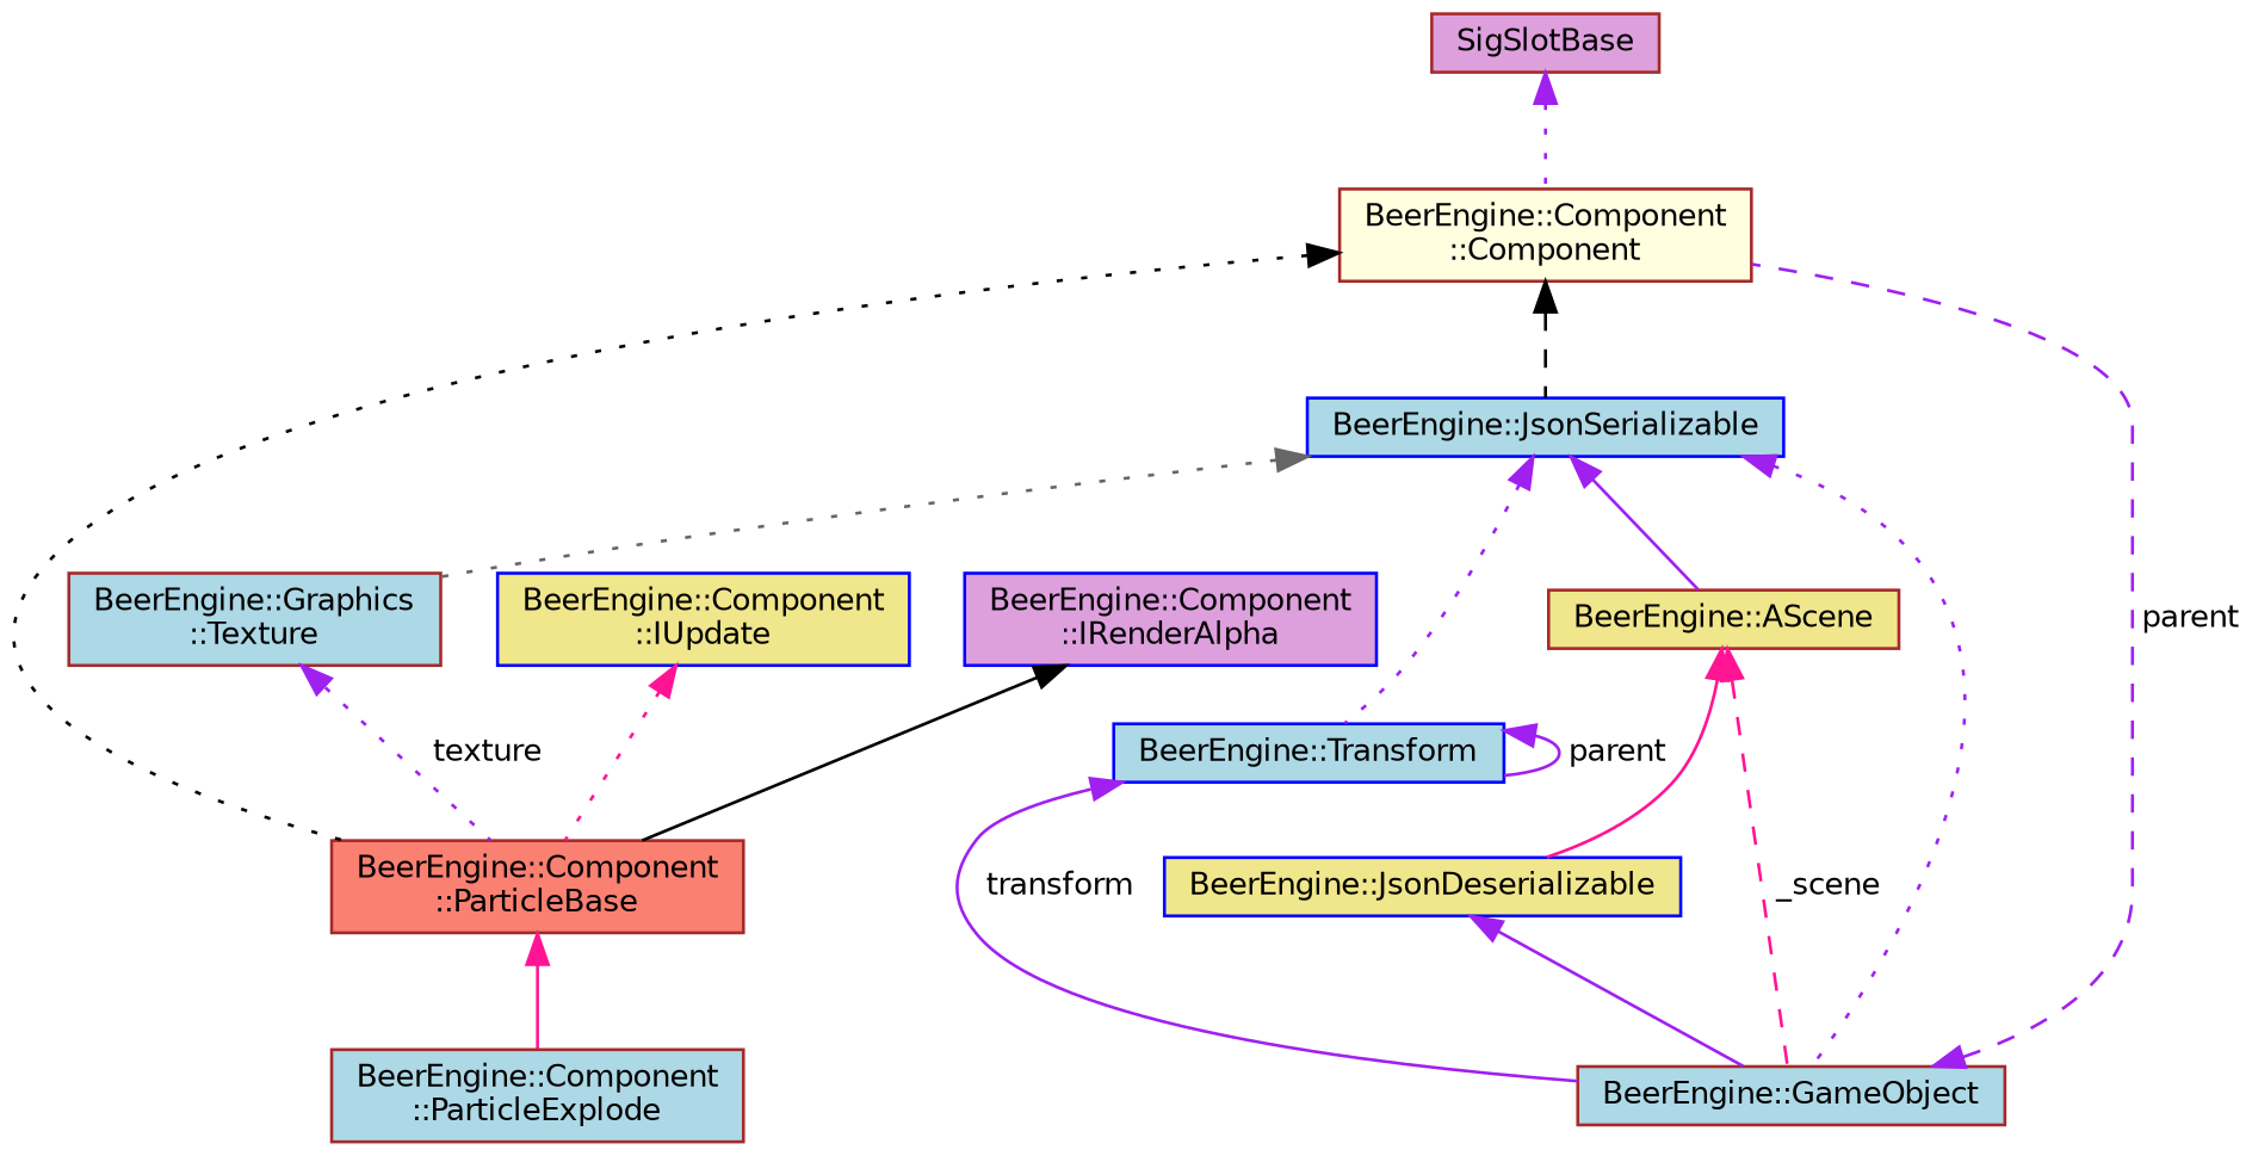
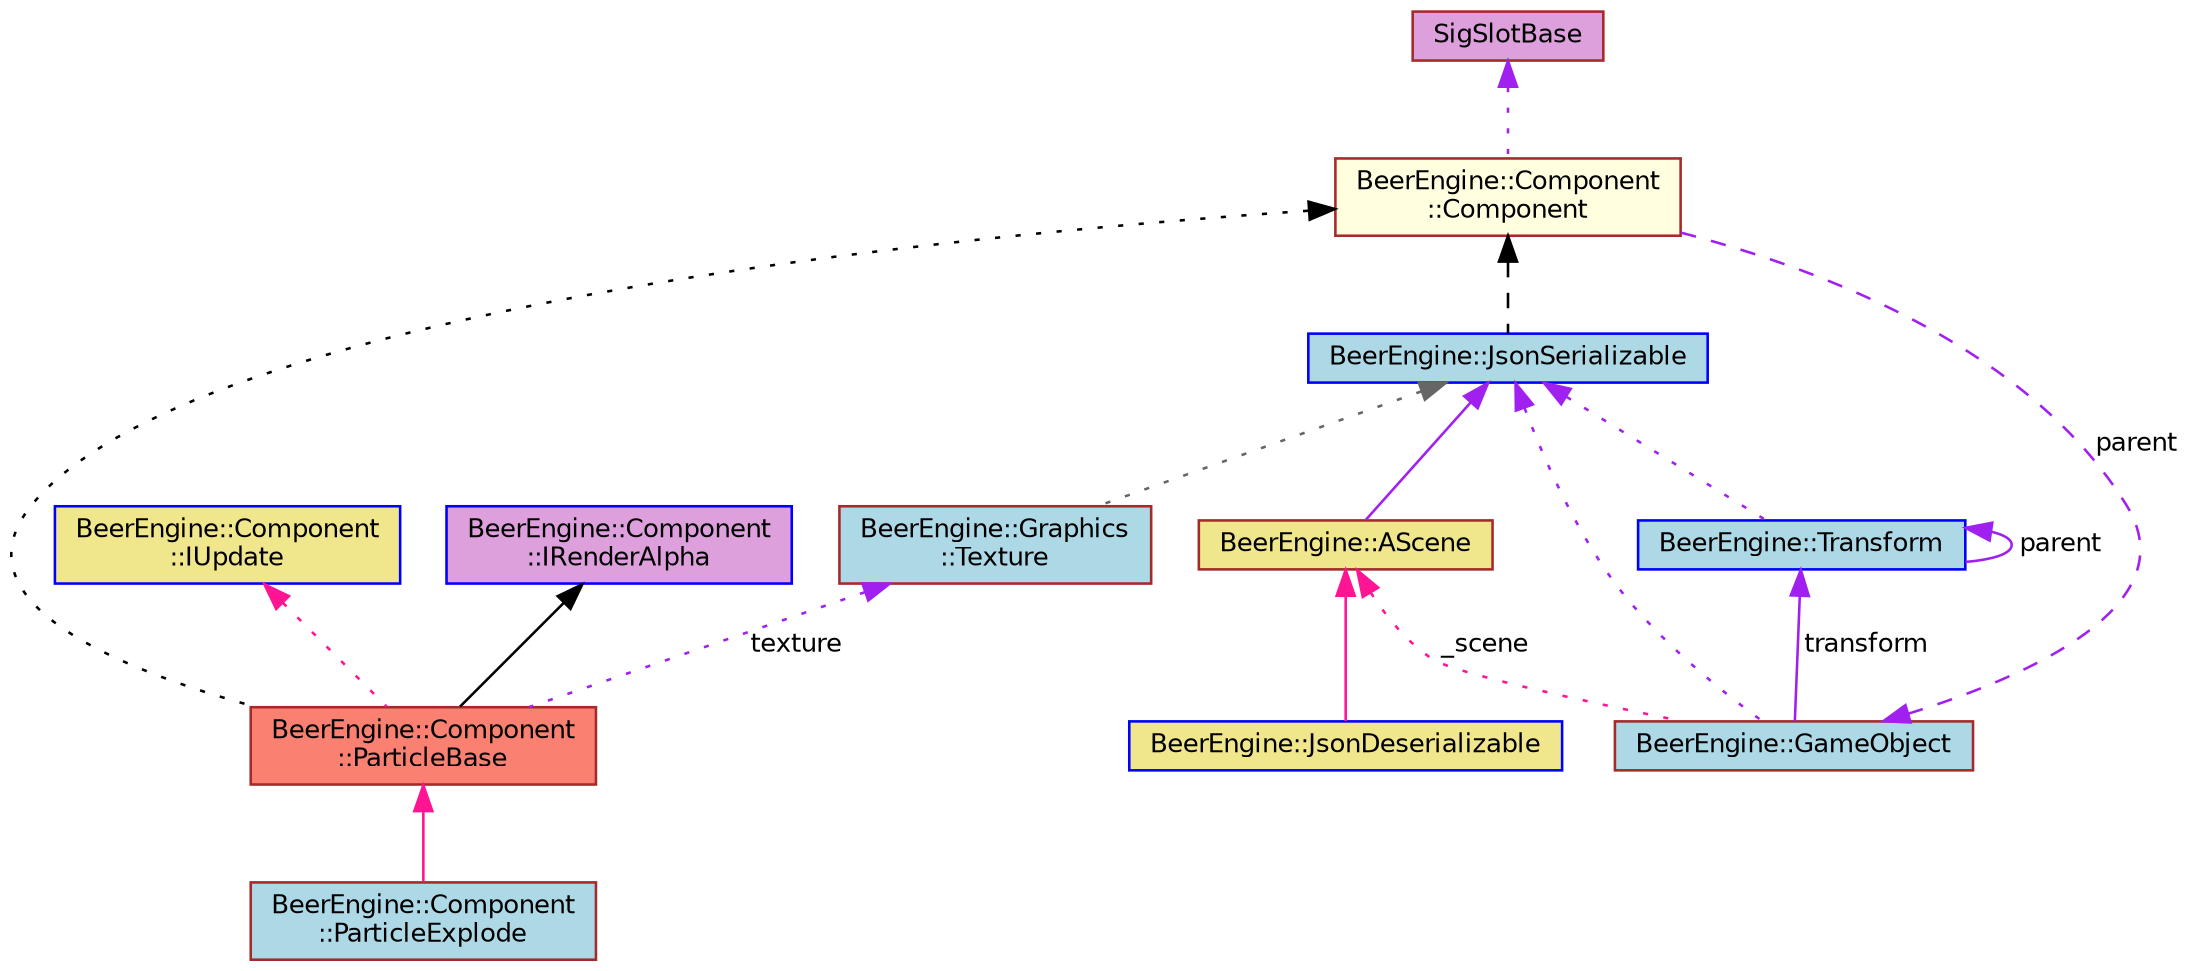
  digraph {
    rankdir=TB
    node [color=brown fillcolor=lightblue fontname=Helvetica fontsize=10 shape=record style=filled]
    edge [color=purple dir=back fontname=Helvetica fontsize=10 labelfontname=Helvetica labelfontsize=10 style=solid]
    n1 [fontcolor=black height=0.2 label="BeerEngine::Component\l::ParticleExplode" width=0.4]
    n2 [fillcolor=salmon height=0.2 label="BeerEngine::Component\l::ParticleBase" width=0.4]
    n3 [fillcolor=lightyellow height=0.2 label="BeerEngine::Component\l::Component" width=0.4]
    n4 [color=blue height=0.2 label="BeerEngine::JsonSerializable" width=0.4]
    n5 [height=0.2 label="BeerEngine::GameObject" width=0.4]
    n6 [color=blue height=0.2 label="BeerEngine::Transform" width=0.4]
    n7 [fillcolor=khaki height=0.2 label="BeerEngine::AScene" width=0.4]
    n8 [height=0.2 label="BeerEngine::Graphics\l::Texture" width=0.4]
    n9 [color=blue fillcolor=khaki height=0.2 label="BeerEngine::JsonDeserializable" width=0.4]
    n10 [fillcolor=plum height=0.2 label=SigSlotBase width=0.4]
    n11 [color=blue fillcolor=khaki height=0.2 label="BeerEngine::Component\l::IUpdate" width=0.4]
    n12 [color=blue fillcolor=plum height=0.2 label="BeerEngine::Component\l::IRenderAlpha" width=0.4]
    n2 -> n1 [color=deeppink]
    n3 -> n2 [color=black style=dotted]
    n3 -> n4 [color=black style=dashed]
    n4 -> n5 [style=dotted]
    n4 -> n6 [style=dotted]
    n4 -> n7
    n4 -> n8 [color=gray40 style=dotted]
    n5 -> n3 [label=" parent" style=dashed]
    n6 -> n5 [label=" transform"]
    n6 -> n6 [label=" parent"]
-   n7 -> n5 [color=deeppink label=" _scene" style=dashed]
+   n7 -> n5 [color=deeppink label=" _scene" style=dotted]
    n7 -> n9 [color=deeppink]
    n8 -> n2 [label=" texture" style=dotted]
-   n9 -> n5
    n10 -> n3 [style=dotted]
    n11 -> n2 [color=deeppink style=dotted]
    n12 -> n2 [color=black]
  }
